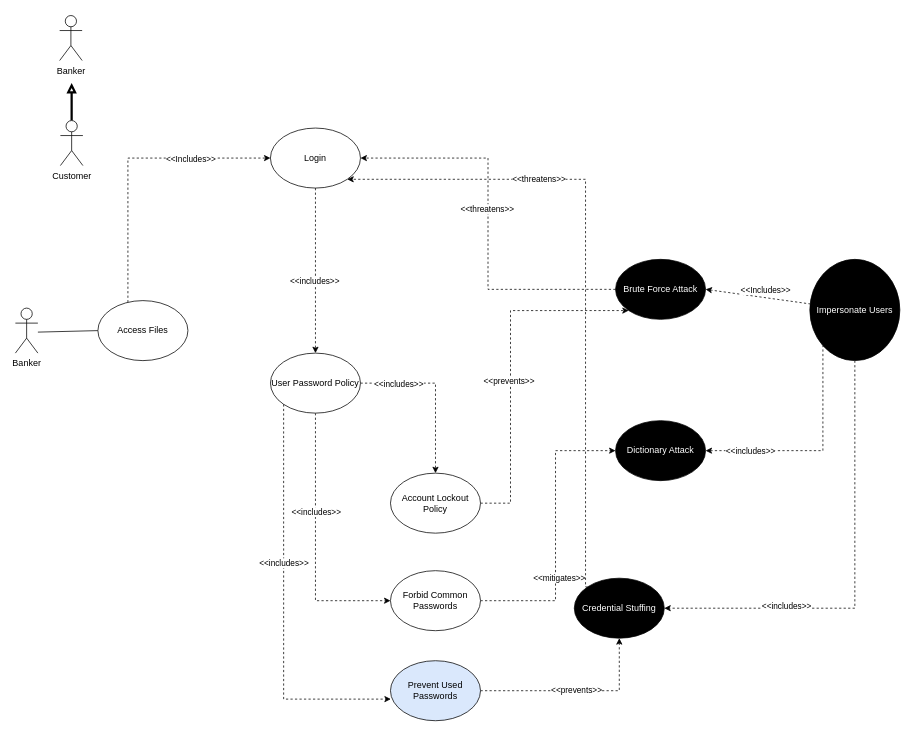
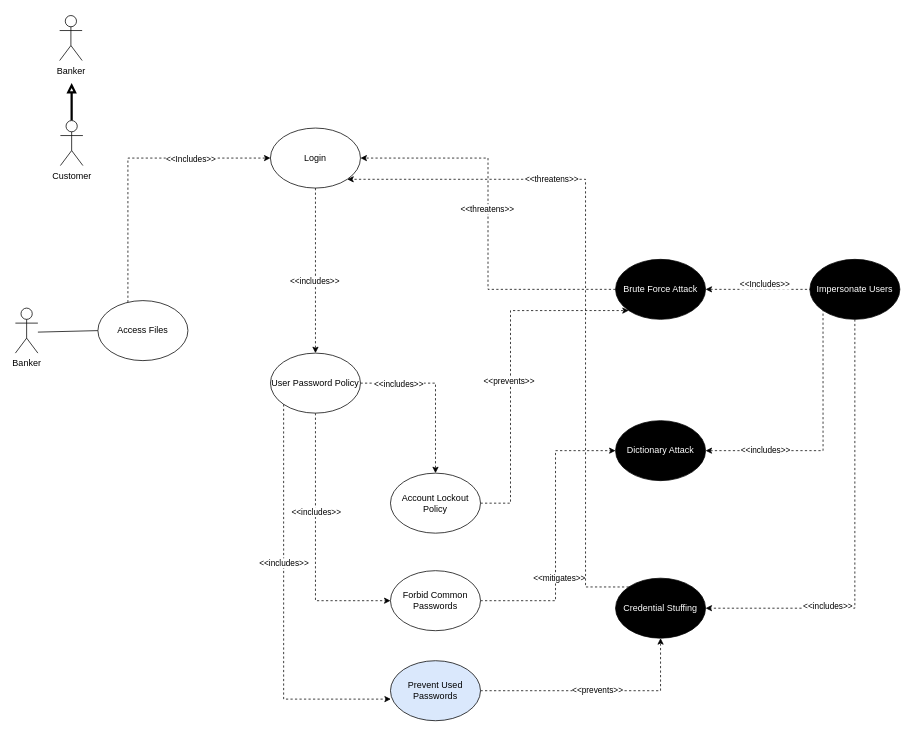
  <mxCell id="0" />
  <mxCell id="1" parent="0" />
  <mxCell id="2" value="Banker" style="shape=umlActor;verticalLabelPosition=bottom;verticalAlign=top;html=1;outlineConnect=0;fillColor=#FFFFFF;" parent="1" vertex="1"><mxGeometry x="20" y="410" width="30" height="60" as="geometry" /></mxCell>
  <mxCell id="3" value="" style="endArrow=none;html=1;entryX=0;entryY=0.5;entryDx=0;entryDy=0;" parent="1" target="6" edge="1"><mxGeometry width="50" height="50" relative="1" as="geometry"><mxPoint x="50" y="442" as="sourcePoint" /><mxPoint x="140" y="442" as="targetPoint" /></mxGeometry></mxCell>
  <mxCell id="4" style="edgeStyle=orthogonalEdgeStyle;rounded=0;orthogonalLoop=1;jettySize=auto;html=1;entryX=0;entryY=0.5;entryDx=0;entryDy=0;dashed=1;startArrow=none;startFill=0;" parent="1" source="6" target="18" edge="1"><mxGeometry relative="1" as="geometry"><Array as="points"><mxPoint x="170" y="210" /></Array></mxGeometry></mxCell>
  <mxCell id="5" value="&amp;lt;&amp;lt;Includes&amp;gt;&amp;gt;" style="edgeLabel;html=1;align=center;verticalAlign=middle;resizable=0;points=[];" parent="4" vertex="1" connectable="0"><mxGeometry x="0.14" y="-1" relative="1" as="geometry"><mxPoint x="58" as="offset" /></mxGeometry></mxCell>
  <mxCell id="6" value="Access Files" style="ellipse;whiteSpace=wrap;html=1;fillColor=#FFFFFF;" parent="1" vertex="1"><mxGeometry x="130" y="400" width="120" height="80" as="geometry" /></mxCell>
  <mxCell id="7" style="edgeStyle=orthogonalEdgeStyle;rounded=0;orthogonalLoop=1;jettySize=auto;html=1;exitX=0.5;exitY=1;exitDx=0;exitDy=0;entryX=1;entryY=0.5;entryDx=0;entryDy=0;dashed=1;" edge="1" parent="1" source="9" target="21"><mxGeometry relative="1" as="geometry" /></mxCell>
  <mxCell id="8" value="&amp;lt;&amp;lt;includes&amp;gt;&amp;gt;" style="edgeLabel;html=1;align=center;verticalAlign=middle;resizable=0;points=[];" vertex="1" connectable="0" parent="7"><mxGeometry x="0.446" y="-3" relative="1" as="geometry"><mxPoint as="offset" /></mxGeometry></mxCell>
- <mxCell id="9" value="Impersonate Users" style="ellipse;whiteSpace=wrap;html=1;fillColor=#000000;fontColor=#FFFFFF;" parent="1" vertex="1"><mxGeometry x="1079" y="345" width="120" height="135" as="geometry" /></mxCell>
+ <mxCell id="9" value="Impersonate Users" style="ellipse;whiteSpace=wrap;html=1;fillColor=#000000;fontColor=#FFFFFF;" parent="1" vertex="1"><mxGeometry x="1079" y="345" width="120" height="80" as="geometry" /></mxCell>
  <mxCell id="10" style="edgeStyle=orthogonalEdgeStyle;rounded=0;orthogonalLoop=1;jettySize=auto;html=1;entryX=0;entryY=1;entryDx=0;entryDy=0;dashed=1;" edge="1" parent="1" source="12" target="27"><mxGeometry relative="1" as="geometry"><Array as="points"><mxPoint x="680" y="670" /><mxPoint x="680" y="413" /></Array></mxGeometry></mxCell>
  <mxCell id="11" value="&amp;lt;&amp;lt;prevents&amp;gt;&amp;gt;" style="edgeLabel;html=1;align=center;verticalAlign=middle;resizable=0;points=[];" vertex="1" connectable="0" parent="10"><mxGeometry x="-0.1" y="3" relative="1" as="geometry"><mxPoint as="offset" /></mxGeometry></mxCell>
  <mxCell id="12" value="Account Lockout Policy" style="ellipse;whiteSpace=wrap;html=1;" parent="1" vertex="1"><mxGeometry x="520" y="630" width="120" height="80" as="geometry" /></mxCell>
  <mxCell id="13" style="edgeStyle=orthogonalEdgeStyle;rounded=0;orthogonalLoop=1;jettySize=auto;html=1;dashed=1;" edge="1" parent="1" source="15" target="24"><mxGeometry relative="1" as="geometry"><Array as="points"><mxPoint x="740" y="800" /><mxPoint x="740" y="600" /></Array></mxGeometry></mxCell>
  <mxCell id="14" value="&amp;lt;&amp;lt;mitigates&amp;gt;&amp;gt;" style="edgeLabel;html=1;align=center;verticalAlign=middle;resizable=0;points=[];" vertex="1" connectable="0" parent="13"><mxGeometry x="-0.331" y="-4" relative="1" as="geometry"><mxPoint y="-4" as="offset" /></mxGeometry></mxCell>
  <mxCell id="15" value="Forbid Common Passwords" style="ellipse;whiteSpace=wrap;html=1;fillColor=#FFFFFF;" parent="1" vertex="1"><mxGeometry x="520" y="760" width="120" height="80" as="geometry" /></mxCell>
  <mxCell id="16" style="edgeStyle=orthogonalEdgeStyle;rounded=0;orthogonalLoop=1;jettySize=auto;html=1;dashed=1;" edge="1" parent="1" source="18" target="37"><mxGeometry relative="1" as="geometry" /></mxCell>
  <mxCell id="17" value="&amp;lt;&amp;lt;includes&amp;gt;&amp;gt;" style="edgeLabel;html=1;align=center;verticalAlign=middle;resizable=0;points=[];" vertex="1" connectable="0" parent="16"><mxGeometry x="0.116" y="-2" relative="1" as="geometry"><mxPoint as="offset" /></mxGeometry></mxCell>
  <mxCell id="18" value="Login" style="ellipse;whiteSpace=wrap;html=1;fillColor=#FFFFFF;" parent="1" vertex="1"><mxGeometry x="360" y="170" width="120" height="80" as="geometry" /></mxCell>
  <mxCell id="19" style="edgeStyle=orthogonalEdgeStyle;rounded=0;orthogonalLoop=1;jettySize=auto;html=1;exitX=0;exitY=0;exitDx=0;exitDy=0;entryX=1;entryY=1;entryDx=0;entryDy=0;dashed=1;" edge="1" parent="1" source="21" target="18"><mxGeometry relative="1" as="geometry"><Array as="points"><mxPoint x="780" y="782" /><mxPoint x="780" y="238" /></Array></mxGeometry></mxCell>
  <mxCell id="20" value="&amp;lt;&amp;lt;threatens&amp;gt;&amp;gt;" style="edgeLabel;html=1;align=center;verticalAlign=middle;resizable=0;points=[];" vertex="1" connectable="0" parent="19"><mxGeometry x="0.407" relative="1" as="geometry"><mxPoint as="offset" /></mxGeometry></mxCell>
- <mxCell id="21" value="Credential Stuffing" style="ellipse;whiteSpace=wrap;html=1;fillColor=#000000;fontColor=#ffffff;" parent="1" vertex="1"><mxGeometry x="765" y="770" width="120" height="80" as="geometry" /></mxCell>
+ <mxCell id="21" value="Credential Stuffing" style="ellipse;whiteSpace=wrap;html=1;fillColor=#000000;fontColor=#ffffff;" parent="1" vertex="1"><mxGeometry x="820" y="770" width="120" height="80" as="geometry" /></mxCell>
  <mxCell id="22" style="edgeStyle=orthogonalEdgeStyle;rounded=0;orthogonalLoop=1;jettySize=auto;html=1;exitX=1;exitY=0.5;exitDx=0;exitDy=0;entryX=0;entryY=1;entryDx=0;entryDy=0;dashed=1;startArrow=classic;startFill=1;endArrow=none;endFill=0;" edge="1" parent="1" source="24" target="9"><mxGeometry relative="1" as="geometry"><Array as="points"><mxPoint x="1097" y="600" /></Array></mxGeometry></mxCell>
  <mxCell id="23" value="&amp;lt;&amp;lt;includes&amp;gt;&amp;gt;" style="edgeLabel;html=1;align=center;verticalAlign=middle;resizable=0;points=[];" vertex="1" connectable="0" parent="22"><mxGeometry x="-0.08" relative="1" as="geometry"><mxPoint x="-77" as="offset" /></mxGeometry></mxCell>
  <mxCell id="24" value="Dictionary Attack" style="ellipse;whiteSpace=wrap;html=1;fillColor=#000000;fontColor=#ffffff;" parent="1" vertex="1"><mxGeometry x="820" y="560" width="120" height="80" as="geometry" /></mxCell>
  <mxCell id="25" style="edgeStyle=orthogonalEdgeStyle;rounded=0;orthogonalLoop=1;jettySize=auto;html=1;entryX=1;entryY=0.5;entryDx=0;entryDy=0;dashed=1;" edge="1" parent="1" source="27" target="18"><mxGeometry relative="1" as="geometry" /></mxCell>
  <mxCell id="26" value="&amp;lt;&amp;lt;threatens&amp;gt;&amp;gt;" style="edgeLabel;html=1;align=center;verticalAlign=middle;resizable=0;points=[];" vertex="1" connectable="0" parent="25"><mxGeometry x="0.228" y="2" relative="1" as="geometry"><mxPoint y="38" as="offset" /></mxGeometry></mxCell>
  <mxCell id="27" value="Brute Force Attack" style="ellipse;whiteSpace=wrap;html=1;fillColor=#000000;fontColor=#ffffff;" parent="1" vertex="1"><mxGeometry x="820" y="345" width="120" height="80" as="geometry" /></mxCell>
  <mxCell id="28" value="" style="endArrow=none;dashed=1;html=1;strokeWidth=1;rounded=0;exitX=1;exitY=0.5;exitDx=0;exitDy=0;startArrow=classic;startFill=1;" parent="1" source="27" target="9" edge="1"><mxGeometry width="50" height="50" relative="1" as="geometry"><mxPoint x="1039" y="485" as="sourcePoint" /><mxPoint x="1089" y="435" as="targetPoint" /></mxGeometry></mxCell>
  <mxCell id="29" value="&amp;lt;&amp;lt;Includes&amp;gt;&amp;gt;" style="edgeLabel;html=1;align=center;verticalAlign=middle;resizable=0;points=[];" parent="28" vertex="1" connectable="0"><mxGeometry x="-0.216" y="5" relative="1" as="geometry"><mxPoint x="24" y="-2" as="offset" /></mxGeometry></mxCell>
  <mxCell id="30" value="Banker" style="shape=umlActor;verticalLabelPosition=bottom;verticalAlign=top;html=1;outlineConnect=0;fillColor=#FFFFFF;" parent="1" vertex="1"><mxGeometry x="79" y="20" width="30" height="60" as="geometry" /></mxCell>
  <mxCell id="31" style="edgeStyle=orthogonalEdgeStyle;rounded=0;orthogonalLoop=1;jettySize=auto;html=1;endArrow=block;endFill=0;strokeWidth=3;" parent="1" source="32" edge="1"><mxGeometry relative="1" as="geometry"><mxPoint x="95" y="110" as="targetPoint" /></mxGeometry></mxCell>
  <mxCell id="32" value="Customer" style="shape=umlActor;verticalLabelPosition=bottom;verticalAlign=top;html=1;outlineConnect=0;fillColor=#FFFFFF;" parent="1" vertex="1"><mxGeometry x="80" y="160" width="30" height="60" as="geometry" /></mxCell>
  <mxCell id="33" style="edgeStyle=orthogonalEdgeStyle;rounded=0;orthogonalLoop=1;jettySize=auto;html=1;dashed=1;" edge="1" parent="1" source="37" target="12"><mxGeometry relative="1" as="geometry" /></mxCell>
  <mxCell id="34" value="&amp;lt;&amp;lt;includes&amp;gt;&amp;gt;" style="edgeLabel;html=1;align=center;verticalAlign=middle;resizable=0;points=[];" vertex="1" connectable="0" parent="33"><mxGeometry y="3" relative="1" as="geometry"><mxPoint x="-53" y="-10" as="offset" /></mxGeometry></mxCell>
  <mxCell id="35" style="edgeStyle=orthogonalEdgeStyle;rounded=0;orthogonalLoop=1;jettySize=auto;html=1;exitX=0.5;exitY=1;exitDx=0;exitDy=0;entryX=0;entryY=0.5;entryDx=0;entryDy=0;dashed=1;" edge="1" parent="1" source="37" target="15"><mxGeometry relative="1" as="geometry" /></mxCell>
  <mxCell id="36" value="&amp;lt;&amp;lt;includes&amp;gt;&amp;gt;" style="edgeLabel;html=1;align=center;verticalAlign=middle;resizable=0;points=[];" vertex="1" connectable="0" parent="35"><mxGeometry x="-0.251" y="1" relative="1" as="geometry"><mxPoint x="-1" as="offset" /></mxGeometry></mxCell>
  <mxCell id="37" value="User Password Policy" style="ellipse;whiteSpace=wrap;html=1;fillColor=#FFFFFF;" vertex="1" parent="1"><mxGeometry x="360" y="470" width="120" height="80" as="geometry" /></mxCell>
  <mxCell id="38" style="edgeStyle=orthogonalEdgeStyle;rounded=0;orthogonalLoop=1;jettySize=auto;html=1;entryX=0.5;entryY=1;entryDx=0;entryDy=0;dashed=1;" edge="1" parent="1" source="40" target="21"><mxGeometry relative="1" as="geometry" /></mxCell>
  <mxCell id="39" value="&amp;lt;&amp;lt;prevents&amp;gt;&amp;gt;" style="edgeLabel;html=1;align=center;verticalAlign=middle;resizable=0;points=[];" vertex="1" connectable="0" parent="38"><mxGeometry x="-0.002" y="1" relative="1" as="geometry"><mxPoint as="offset" /></mxGeometry></mxCell>
  <mxCell id="40" value="Prevent Used Passwords" style="ellipse;whiteSpace=wrap;html=1;fillColor=#dae8fc;" vertex="1" parent="1"><mxGeometry x="520" y="880" width="120" height="80" as="geometry" /></mxCell>
  <mxCell id="41" style="edgeStyle=orthogonalEdgeStyle;rounded=0;orthogonalLoop=1;jettySize=auto;html=1;exitX=0;exitY=1;exitDx=0;exitDy=0;entryX=0.004;entryY=0.64;entryDx=0;entryDy=0;entryPerimeter=0;dashed=1;" edge="1" parent="1" source="37" target="40"><mxGeometry relative="1" as="geometry"><Array as="points"><mxPoint x="378" y="931" /></Array></mxGeometry></mxCell>
  <mxCell id="42" value="&amp;lt;&amp;lt;includes&amp;gt;&amp;gt;" style="edgeLabel;html=1;align=center;verticalAlign=middle;resizable=0;points=[];" vertex="1" connectable="0" parent="41"><mxGeometry x="-0.212" relative="1" as="geometry"><mxPoint as="offset" /></mxGeometry></mxCell>
